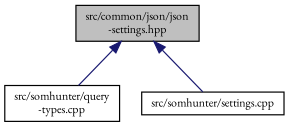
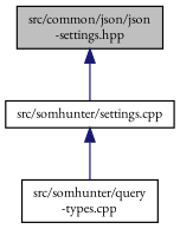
  digraph {
    fontname="EB Garamond"
    node [color=black fillcolor=white fontname="EB Garamond" fontsize=10 shape=record style=filled]
    edge [color=midnightblue dir=back fontname="EB Garamond" fontsize=10 labelfontname=Helvetica labelfontsize=10 style=solid]
    n1 [fillcolor=grey75 fontcolor=black height=0.2 label="src/common/json/json\l-settings.hpp" width=0.4]
    n2 [height=0.2 label="src/somhunter/query\l-types.cpp" width=0.4]
    n3 [height=0.2 label="src/somhunter/settings.cpp" width=0.4]
-   n1 -> n2
+   n3 -> n2
    n1 -> n3
  }
